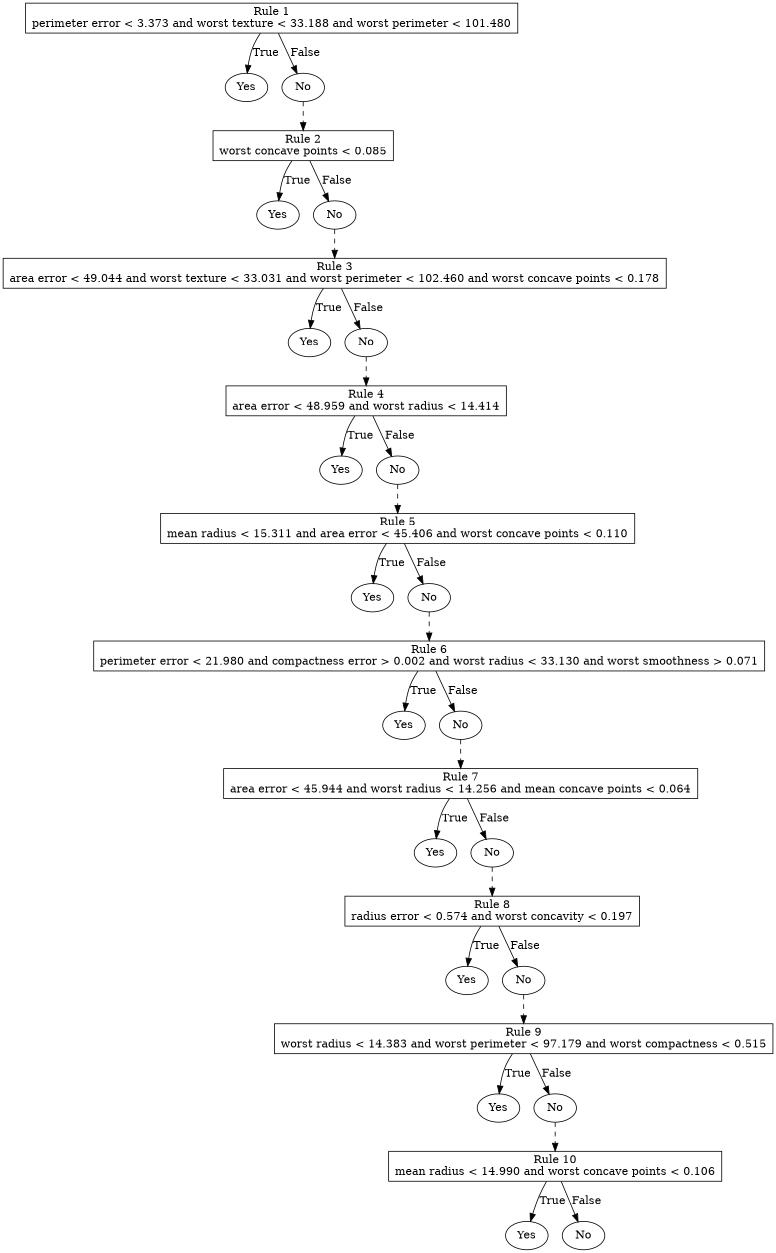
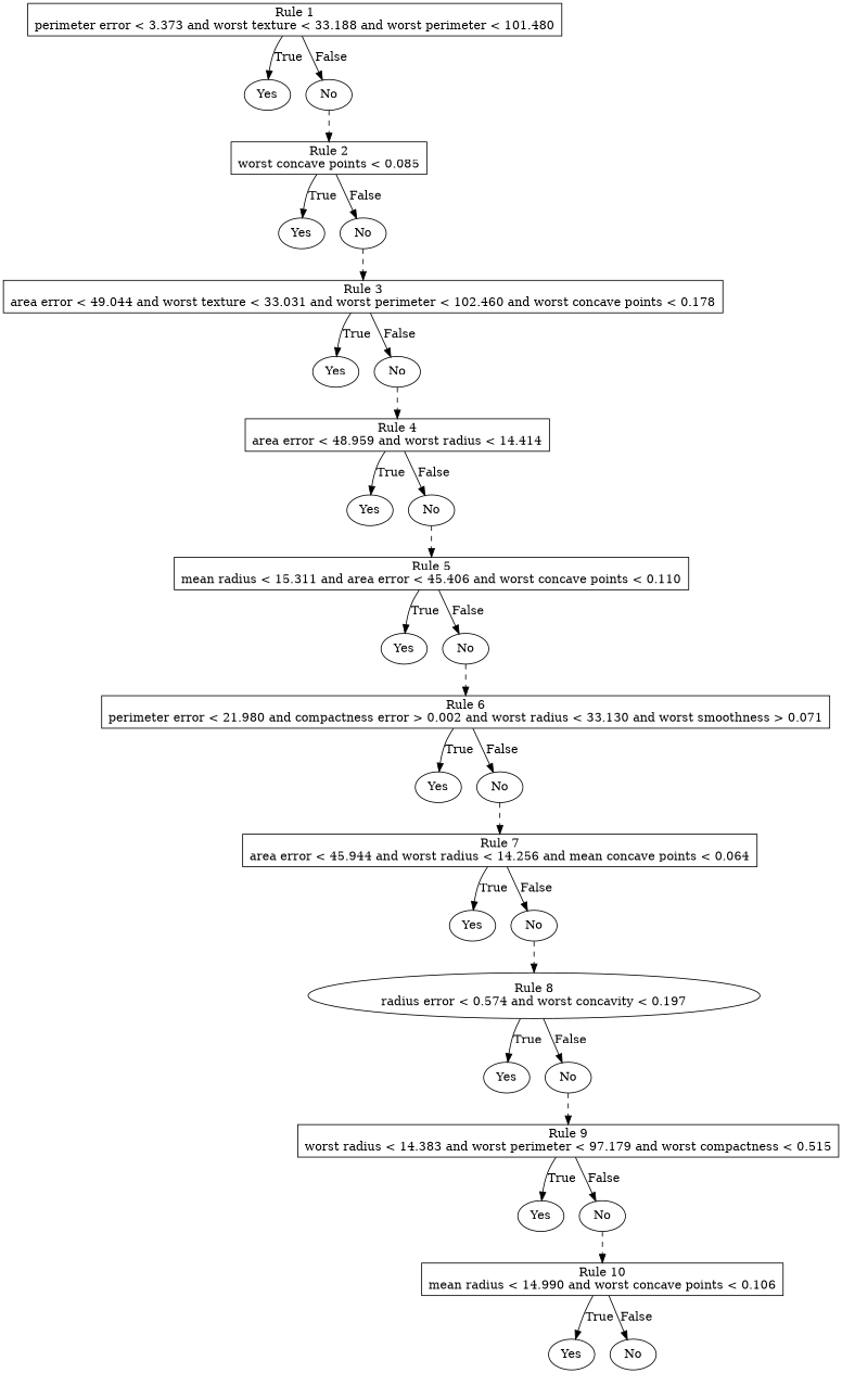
  digraph {
    rankdir=TB
    node [shape=ellipse]
    n1 [label="Rule 1\nperimeter error < 3.373 and worst texture < 33.188 and worst perimeter < 101.480" shape=box]
    n2 [label=Yes]
    n3 [label=No]
    n4 [label="Rule 2\nworst concave points < 0.085" shape=box]
    n5 [label=Yes]
    n6 [label=No]
    n7 [label="Rule 3\narea error < 49.044 and worst texture < 33.031 and worst perimeter < 102.460 and worst concave points < 0.178" shape=box]
    n8 [label=Yes]
    n9 [label=No]
    n10 [label="Rule 4\narea error < 48.959 and worst radius < 14.414" shape=box]
    n11 [label=Yes]
    n12 [label=No]
    n13 [label="Rule 5\nmean radius < 15.311 and area error < 45.406 and worst concave points < 0.110" shape=box]
    n14 [label=Yes]
    n15 [label=No]
    n16 [label="Rule 6\nperimeter error < 21.980 and compactness error > 0.002 and worst radius < 33.130 and worst smoothness > 0.071" shape=box]
    n17 [label=Yes]
    n18 [label=No]
    n19 [label="Rule 7\narea error < 45.944 and worst radius < 14.256 and mean concave points < 0.064" shape=box]
    n20 [label=Yes]
    n21 [label=No]
-   n22 [label="Rule 8\nradius error < 0.574 and worst concavity < 0.197" shape=box]
+   n22 [label="Rule 8\nradius error < 0.574 and worst concavity < 0.197"]
    n23 [label=Yes]
    n24 [label=No]
    n25 [label="Rule 9\nworst radius < 14.383 and worst perimeter < 97.179 and worst compactness < 0.515" shape=box]
    n26 [label=Yes]
    n27 [label=No]
    n28 [label="Rule 10\nmean radius < 14.990 and worst concave points < 0.106" shape=box]
    n29 [label=Yes]
    n30 [label=No]
    n1 -> n2 [label=True]
    n1 -> n3 [label=False]
    n3 -> n4 [style=dashed]
    n4 -> n5 [label=True]
    n4 -> n6 [label=False]
    n6 -> n7 [style=dashed]
    n7 -> n8 [label=True]
    n7 -> n9 [label=False]
    n9 -> n10 [style=dashed]
    n10 -> n11 [label=True]
    n10 -> n12 [label=False]
    n12 -> n13 [style=dashed]
    n13 -> n14 [label=True]
    n13 -> n15 [label=False]
    n15 -> n16 [style=dashed]
    n16 -> n17 [label=True]
    n16 -> n18 [label=False]
    n18 -> n19 [style=dashed]
    n19 -> n20 [label=True]
    n19 -> n21 [label=False]
    n21 -> n22 [style=dashed]
    n22 -> n23 [label=True]
    n22 -> n24 [label=False]
    n24 -> n25 [style=dashed]
    n25 -> n26 [label=True]
    n25 -> n27 [label=False]
    n27 -> n28 [style=dashed]
    n28 -> n29 [label=True]
    n28 -> n30 [label=False]
  }
